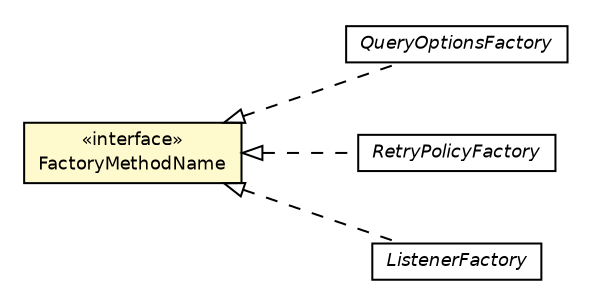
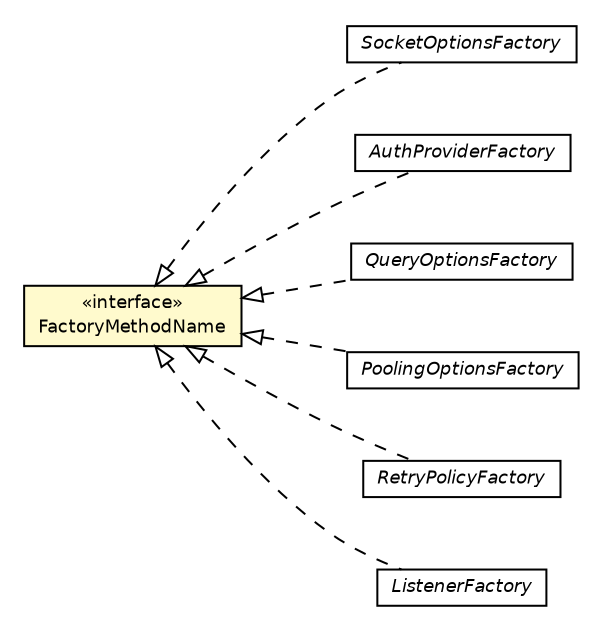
  digraph {
    rankdir=LR
    node [fontcolor=black fontname=Helvetica fontsize=9.0 shape=plaintext]
    edge [arrowtail=empty dir=back fontname=Helvetica fontsize=10 headport=p labelfontname=Helvetica labelfontsize=10 style=dashed tailport=p]
+   n1 [label=<<table border="0" cellborder="1" cellspacing="0" cellpadding="2" port="p" href="./SocketOptionsFactory.html"> 		<tr><td><table border="0" cellspacing="0" cellpadding="1"> 			<tr><td><font face="Helvetica-Oblique"> SocketOptionsFactory </font></td></tr> 		</table></td></tr> 		</table>>]
+   n2 [label=<<table border="0" cellborder="1" cellspacing="0" cellpadding="2" port="p" href="./AuthProviderFactory.html"> 		<tr><td><table border="0" cellspacing="0" cellpadding="1"> 			<tr><td><font face="Helvetica-Oblique"> AuthProviderFactory </font></td></tr> 		</table></td></tr> 		</table>>]
    n3 [label=<<table border="0" cellborder="1" cellspacing="0" cellpadding="2" port="p" bgcolor="lemonChiffon" href="./FactoryMethodName.html"> 		<tr><td><table border="0" cellspacing="0" cellpadding="1"> 			<tr><td> &laquo;interface&raquo; </td></tr> 			<tr><td> FactoryMethodName </td></tr> 		</table></td></tr> 		</table>>]
    n4 [label=<<table border="0" cellborder="1" cellspacing="0" cellpadding="2" port="p" href="./QueryOptionsFactory.html"> 		<tr><td><table border="0" cellspacing="0" cellpadding="1"> 			<tr><td><font face="Helvetica-Oblique"> QueryOptionsFactory </font></td></tr> 		</table></td></tr> 		</table>>]
+   n5 [label=<<table border="0" cellborder="1" cellspacing="0" cellpadding="2" port="p" href="./PoolingOptionsFactory.html"> 		<tr><td><table border="0" cellspacing="0" cellpadding="1"> 			<tr><td><font face="Helvetica-Oblique"> PoolingOptionsFactory </font></td></tr> 		</table></td></tr> 		</table>>]
    n6 [label=<<table border="0" cellborder="1" cellspacing="0" cellpadding="2" port="p" href="./RetryPolicyFactory.html"> 		<tr><td><table border="0" cellspacing="0" cellpadding="1"> 			<tr><td><font face="Helvetica-Oblique"> RetryPolicyFactory </font></td></tr> 		</table></td></tr> 		</table>>]
    n7 [label=<<table border="0" cellborder="1" cellspacing="0" cellpadding="2" port="p" href="./ListenerFactory.html"> 		<tr><td><table border="0" cellspacing="0" cellpadding="1"> 			<tr><td><font face="Helvetica-Oblique"> ListenerFactory </font></td></tr> 		</table></td></tr> 		</table>>]
+   n3 -> n1
+   n3 -> n2
    n3 -> n4
+   n3 -> n5
    n3 -> n6
    n3 -> n7
  }
